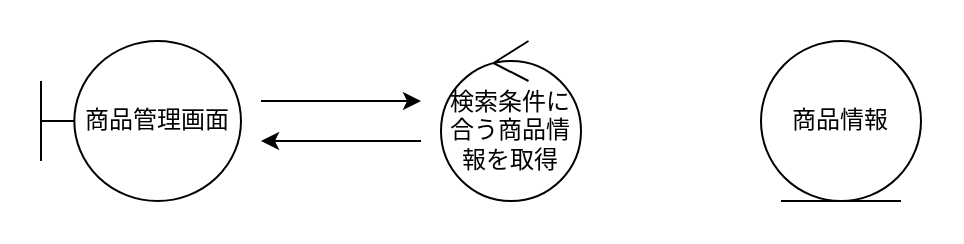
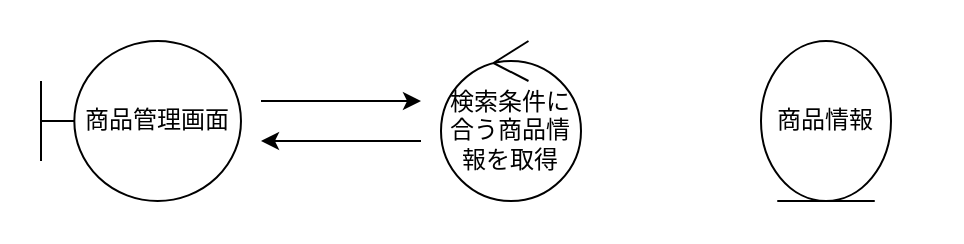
  <mxCell id="0" />
  <mxCell id="1" parent="0" />
  <mxCell id="2" value="商品管理画面" style="shape=umlBoundary;whiteSpace=wrap;html=1;" vertex="1" parent="1"><mxGeometry x="20" y="20" width="100" height="80" as="geometry" /></mxCell>
  <mxCell id="3" value="検索条件に合う商品情報を取得" style="ellipse;shape=umlControl;whiteSpace=wrap;html=1;" vertex="1" parent="1"><mxGeometry x="220" y="20" width="70" height="80" as="geometry" /></mxCell>
- <mxCell id="4" value="商品情報" style="ellipse;shape=umlEntity;whiteSpace=wrap;html=1;" vertex="1" parent="1"><mxGeometry x="380" y="20" width="80" height="80" as="geometry" /></mxCell>
+ <mxCell id="4" value="商品情報" style="ellipse;shape=umlEntity;whiteSpace=wrap;html=1;" vertex="1" parent="1"><mxGeometry x="380" y="20" width="65" height="80" as="geometry" /></mxCell>
  <mxCell id="5" value="" style="endArrow=classic;html=1;" edge="1" parent="1"><mxGeometry width="50" height="50" relative="1" as="geometry"><mxPoint x="130" y="50" as="sourcePoint" /><mxPoint x="210" y="50" as="targetPoint" /></mxGeometry></mxCell>
  <mxCell id="6" value="" style="endArrow=classic;html=1;" edge="1" parent="1"><mxGeometry width="50" height="50" relative="1" as="geometry"><mxPoint x="210" y="70" as="sourcePoint" /><mxPoint x="130" y="70" as="targetPoint" /></mxGeometry></mxCell>
